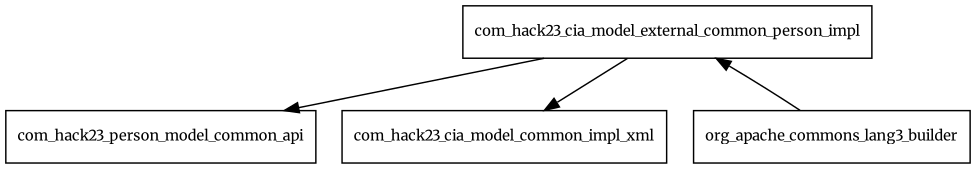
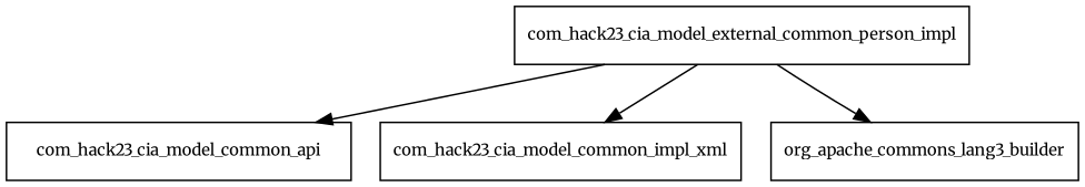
  digraph {
    fontname=Merriweather
    node [fontname=Merriweather fontsize=10.0 shape=box]
    edge [fontname=Merriweather]
    n1 [label=com_hack23_cia_model_external_common_person_impl]
-   com_hack23_cia_model_common_api [label=com_hack23_person_model_common_api]
+   com_hack23_cia_model_common_api
    com_hack23_cia_model_common_impl_xml
    org_apache_commons_lang3_builder
    n1 -> com_hack23_cia_model_common_api
    n1 -> com_hack23_cia_model_common_impl_xml
-   org_apache_commons_lang3_builder -> n1
+   n1 -> org_apache_commons_lang3_builder
  }
